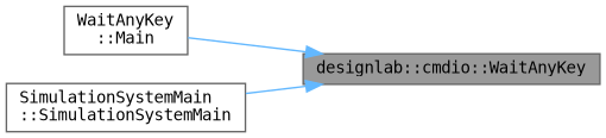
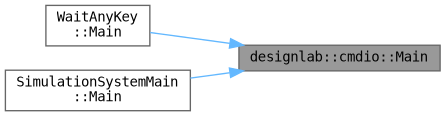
  digraph {
    fontname="DejaVu Sans Mono"
    rankdir=RL
    node [color=grey40 fillcolor=white fontname="DejaVu Sans Mono" fontsize=10 shape=box style=filled]
    edge [color=steelblue1 dir=back fontname="DejaVu Sans Mono" fontsize=10 labelfontname=Helvetica labelfontsize=10 style=solid]
-   n1 [color=gray40 fillcolor=grey60 fontcolor=black height=0.2 label="designlab::cmdio::WaitAnyKey" width=0.4]
+   n1 [color=gray40 fillcolor=grey60 fontcolor=black height=0.2 label="designlab::cmdio::Main" width=0.4]
    n2 [height=0.2 label="WaitAnyKey\l::Main" width=0.4]
-   n3 [height=0.2 label="SimulationSystemMain\l::SimulationSystemMain" width=0.4]
+   n3 [height=0.2 label="SimulationSystemMain\l::Main" width=0.4]
    n1 -> n2
    n1 -> n3
  }
